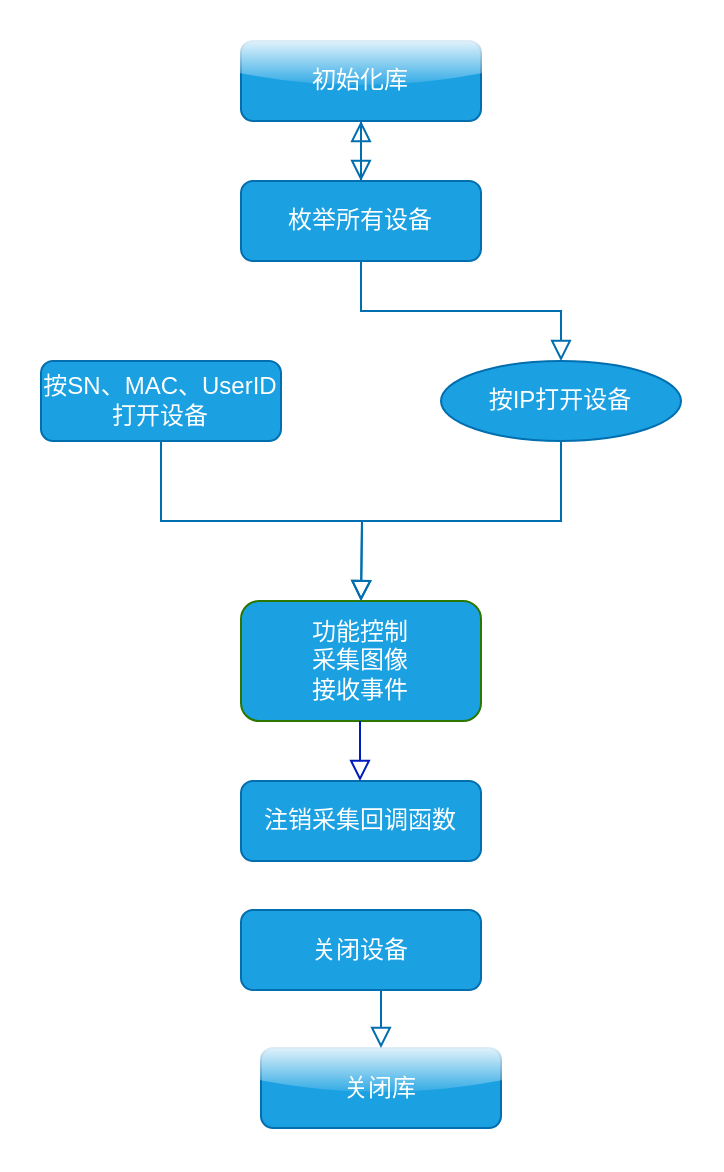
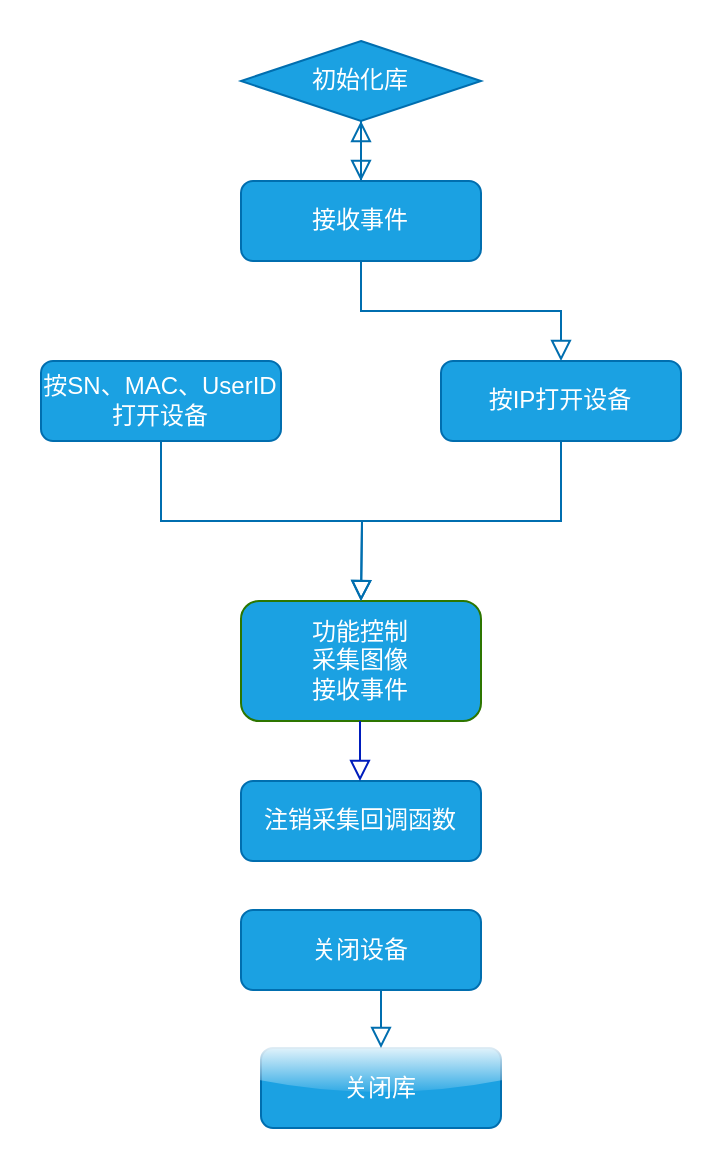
  <mxCell id="0" />
  <mxCell id="1" parent="0" />
  <mxCell id="2" value="" style="rounded=0;html=1;jettySize=auto;orthogonalLoop=1;fontSize=11;endArrow=block;endFill=0;endSize=8;strokeWidth=1;shadow=0;labelBackgroundColor=none;edgeStyle=orthogonalEdgeStyle;fillColor=#1ba1e2;strokeColor=#006EAF;fontColor=#FFFFFF;" parent="1" source="3" edge="1" target="11"><mxGeometry relative="1" as="geometry"><mxPoint x="180" y="160" as="targetPoint" /></mxGeometry></mxCell>
- <mxCell id="3" value="&lt;div&gt;枚举所有设备&lt;/div&gt;" style="rounded=1;whiteSpace=wrap;html=1;fontSize=12;glass=0;strokeWidth=1;shadow=0;fillColor=#1ba1e2;strokeColor=#006EAF;fontColor=#FFFFFF;" parent="1" vertex="1"><mxGeometry x="120" y="90" width="120" height="40" as="geometry" /></mxCell>
+ <mxCell id="3" value="&lt;div&gt;接收事件&lt;/div&gt;" style="rounded=1;whiteSpace=wrap;html=1;fontSize=12;glass=0;strokeWidth=1;shadow=0;fillColor=#1ba1e2;strokeColor=#006EAF;fontColor=#FFFFFF;" parent="1" vertex="1"><mxGeometry x="120" y="90" width="120" height="40" as="geometry" /></mxCell>
  <mxCell id="4" value="&lt;div&gt;功能控制&lt;/div&gt;&lt;div&gt;采集图像&lt;/div&gt;&lt;div&gt;接收事件&lt;/div&gt;" style="rounded=1;whiteSpace=wrap;html=1;fontSize=12;glass=0;strokeWidth=1;shadow=0;fillColor=#1ba1e2;strokeColor=#2D7600;fontColor=#ffffff;" parent="1" vertex="1"><mxGeometry x="120" y="300" width="120" height="60" as="geometry" /></mxCell>
  <mxCell id="5" value="按SN、MAC、UserID打开&lt;span style=&quot;background-color: initial;&quot;&gt;设备&lt;/span&gt;" style="rounded=1;whiteSpace=wrap;html=1;fontSize=12;glass=0;strokeWidth=1;shadow=0;fillColor=#1ba1e2;strokeColor=#006EAF;fontColor=#FFFFFF;" parent="1" vertex="1"><mxGeometry x="20" y="180" width="120" height="40" as="geometry" /></mxCell>
  <mxCell id="6" value="注销采集回调函数" style="rounded=1;whiteSpace=wrap;html=1;fontSize=12;glass=0;strokeWidth=1;shadow=0;fillColor=#1ba1e2;strokeColor=#006EAF;fontColor=#FFFFFF;" parent="1" vertex="1"><mxGeometry x="120" y="390" width="120" height="40" as="geometry" /></mxCell>
  <mxCell id="7" value="关闭设备" style="rounded=1;whiteSpace=wrap;html=1;fontSize=12;glass=0;strokeWidth=1;shadow=0;fillColor=#1ba1e2;strokeColor=#006EAF;fontColor=#FFFFFF;" parent="1" vertex="1"><mxGeometry x="120" y="454.5" width="120" height="40" as="geometry" /></mxCell>
  <mxCell id="8" value="关闭库" style="rounded=1;whiteSpace=wrap;html=1;fontSize=12;glass=1;strokeWidth=1;shadow=0;fillColor=#1ba1e2;strokeColor=#006EAF;fontColor=#FFFFFF;" parent="1" vertex="1"><mxGeometry x="130" y="523.5" width="120" height="40" as="geometry" /></mxCell>
  <mxCell id="9" value="" style="rounded=0;html=1;jettySize=auto;orthogonalLoop=1;fontSize=11;endArrow=block;endFill=0;endSize=8;strokeWidth=1;shadow=0;labelBackgroundColor=none;edgeStyle=orthogonalEdgeStyle;fillColor=#1ba1e2;strokeColor=#006EAF;fontColor=#FFFFFF;entryX=0.5;entryY=0;entryDx=0;entryDy=0;" parent="1" target="8" edge="1"><mxGeometry relative="1" as="geometry"><mxPoint x="180" y="494.5" as="sourcePoint" /><mxPoint x="179.5" y="519" as="targetPoint" /></mxGeometry></mxCell>
  <mxCell id="10" value="" style="rounded=0;html=1;jettySize=auto;orthogonalLoop=1;fontSize=11;endArrow=block;endFill=0;endSize=8;strokeWidth=1;shadow=0;labelBackgroundColor=none;edgeStyle=orthogonalEdgeStyle;fillColor=#1ba1e2;strokeColor=#006EAF;fontColor=#FFFFFF;" parent="1" source="11" edge="1"><mxGeometry relative="1" as="geometry"><mxPoint x="180" y="90" as="targetPoint" /></mxGeometry></mxCell>
- <mxCell id="11" value="初始化库" style="rounded=1;whiteSpace=wrap;html=1;fontSize=12;glass=1;strokeWidth=1;shadow=0;fillColor=#1ba1e2;strokeColor=#006EAF;fontColor=#FFFFFF;" parent="1" vertex="1"><mxGeometry x="120" y="20" width="120" height="40" as="geometry" /></mxCell>
- <mxCell id="12" value="按IP打开设备" style="ellipse;whiteSpace=wrap;html=1;fontSize=12;glass=0;strokeWidth=1;shadow=0;fillColor=#1ba1e2;strokeColor=#006EAF;fontColor=#FFFFFF;" vertex="1" parent="1"><mxGeometry x="220" y="180" width="120" height="40" as="geometry" /></mxCell>
+ <mxCell id="11" value="初始化库" style="rhombus;whiteSpace=wrap;html=1;fontSize=12;glass=1;strokeWidth=1;shadow=0;fillColor=#1ba1e2;strokeColor=#006EAF;fontColor=#FFFFFF;" parent="1" vertex="1"><mxGeometry x="120" y="20" width="120" height="40" as="geometry" /></mxCell>
+ <mxCell id="12" value="按IP打开设备" style="rounded=1;whiteSpace=wrap;html=1;fontSize=12;glass=0;strokeWidth=1;shadow=0;fillColor=#1ba1e2;strokeColor=#006EAF;fontColor=#FFFFFF;" vertex="1" parent="1"><mxGeometry x="220" y="180" width="120" height="40" as="geometry" /></mxCell>
  <mxCell id="13" value="" style="rounded=0;html=1;jettySize=auto;orthogonalLoop=1;fontSize=11;endArrow=block;endFill=0;endSize=8;strokeWidth=1;shadow=0;labelBackgroundColor=none;edgeStyle=orthogonalEdgeStyle;fillColor=#0050ef;strokeColor=#001DBC;fontColor=#FFFFFF;" edge="1" parent="1"><mxGeometry relative="1" as="geometry"><mxPoint x="179.5" y="390" as="targetPoint" /><mxPoint x="179.5" y="360" as="sourcePoint" /></mxGeometry></mxCell>
  <mxCell id="14" value="" style="rounded=0;html=1;jettySize=auto;orthogonalLoop=1;fontSize=11;endArrow=block;endFill=0;endSize=8;strokeWidth=1;shadow=0;labelBackgroundColor=none;edgeStyle=orthogonalEdgeStyle;fillColor=#1ba1e2;strokeColor=#006EAF;fontColor=#FFFFFF;entryX=0.5;entryY=0;entryDx=0;entryDy=0;exitX=0.5;exitY=1;exitDx=0;exitDy=0;" edge="1" parent="1" source="3" target="12"><mxGeometry relative="1" as="geometry"><mxPoint x="90" y="190" as="targetPoint" /><mxPoint x="190" y="140" as="sourcePoint" /></mxGeometry></mxCell>
  <mxCell id="15" value="" style="rounded=0;html=1;jettySize=auto;orthogonalLoop=1;fontSize=11;endArrow=block;endFill=0;endSize=8;strokeWidth=1;shadow=0;labelBackgroundColor=none;edgeStyle=orthogonalEdgeStyle;fillColor=#1ba1e2;strokeColor=#006EAF;fontColor=#FFFFFF;exitX=0.5;exitY=1;exitDx=0;exitDy=0;" edge="1" parent="1" source="12"><mxGeometry relative="1" as="geometry"><mxPoint x="180" y="300" as="targetPoint" /><mxPoint x="280" y="270" as="sourcePoint" /></mxGeometry></mxCell>
  <mxCell id="16" value="" style="rounded=0;html=1;jettySize=auto;orthogonalLoop=1;fontSize=11;endArrow=block;endFill=0;endSize=8;strokeWidth=1;shadow=0;labelBackgroundColor=none;edgeStyle=orthogonalEdgeStyle;fillColor=#1ba1e2;strokeColor=#006EAF;fontColor=#FFFFFF;exitX=0.5;exitY=1;exitDx=0;exitDy=0;" edge="1" parent="1" source="5"><mxGeometry relative="1" as="geometry"><mxPoint x="180" y="300" as="targetPoint" /><mxPoint x="80" y="270" as="sourcePoint" /></mxGeometry></mxCell>
